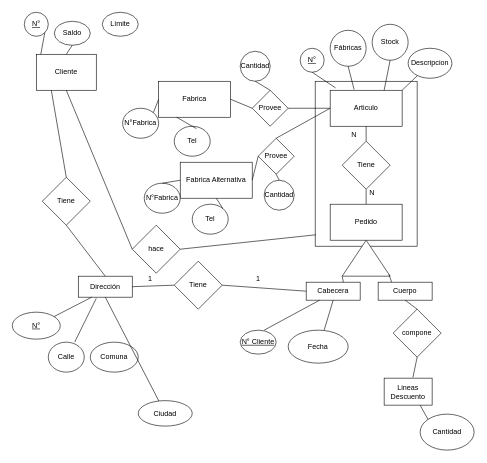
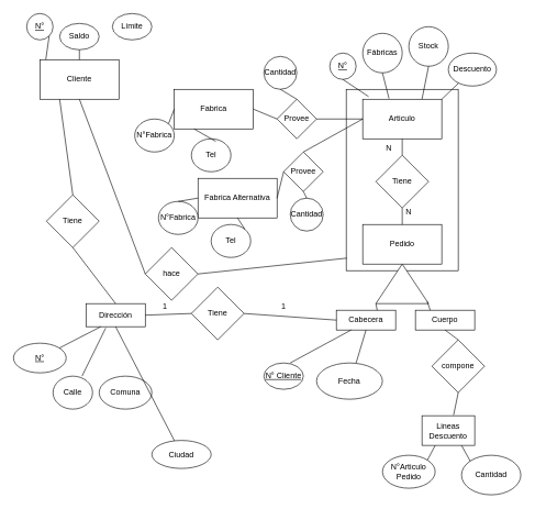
  <mxCell id="0" />
  <mxCell id="1" parent="0" />
  <mxCell id="2" value="" style="rounded=0;whiteSpace=wrap;html=1;" vertex="1" parent="1"><mxGeometry x="525" y="135" width="170" height="275" as="geometry" /></mxCell>
- <mxCell id="3" value="Cliente" style="rounded=0;whiteSpace=wrap;html=1;" vertex="1" parent="1"><mxGeometry x="60" y="90" width="100" height="60" as="geometry" /></mxCell>
+ <mxCell id="3" value="Cliente" style="rounded=0;whiteSpace=wrap;html=1;" vertex="1" parent="1"><mxGeometry x="60" y="90" width="120" height="60" as="geometry" /></mxCell>
  <mxCell id="4" value="Articulo" style="rounded=0;whiteSpace=wrap;html=1;" vertex="1" parent="1"><mxGeometry x="550" y="150" width="120" height="60" as="geometry" /></mxCell>
  <mxCell id="5" value="Tiene" style="rhombus;whiteSpace=wrap;html=1;" vertex="1" parent="1"><mxGeometry x="570" y="235" width="80" height="80" as="geometry" /></mxCell>
  <mxCell id="6" value="" style="endArrow=none;html=1;rounded=0;entryX=0.5;entryY=1;entryDx=0;entryDy=0;" edge="1" parent="1" source="5" target="4"><mxGeometry width="50" height="50" relative="1" as="geometry"><mxPoint x="360" y="270" as="sourcePoint" /><mxPoint x="410" y="220" as="targetPoint" /></mxGeometry></mxCell>
  <mxCell id="7" value="Pedido" style="rounded=0;whiteSpace=wrap;html=1;" vertex="1" parent="1"><mxGeometry x="550" y="340" width="120" height="60" as="geometry" /></mxCell>
  <mxCell id="8" value="" style="endArrow=none;html=1;rounded=0;entryX=0.5;entryY=1;entryDx=0;entryDy=0;exitX=0.5;exitY=0;exitDx=0;exitDy=0;" edge="1" parent="1" source="7" target="5"><mxGeometry width="50" height="50" relative="1" as="geometry"><mxPoint x="360" y="270" as="sourcePoint" /><mxPoint x="410" y="220" as="targetPoint" /></mxGeometry></mxCell>
  <mxCell id="9" value="N&lt;div&gt;&lt;br&gt;&lt;/div&gt;&lt;div&gt;&lt;br&gt;&lt;/div&gt;" style="text;html=1;align=center;verticalAlign=middle;whiteSpace=wrap;rounded=0;" vertex="1" parent="1"><mxGeometry x="590" y="320" width="60" height="30" as="geometry" /></mxCell>
  <mxCell id="10" value="&lt;div&gt;&lt;span style=&quot;background-color: initial;&quot;&gt;N&lt;/span&gt;&lt;br&gt;&lt;/div&gt;" style="text;html=1;align=center;verticalAlign=middle;whiteSpace=wrap;rounded=0;" vertex="1" parent="1"><mxGeometry x="560" y="210" width="60" height="30" as="geometry" /></mxCell>
  <mxCell id="11" value="&lt;u&gt;N°&lt;/u&gt;" style="ellipse;whiteSpace=wrap;html=1;aspect=fixed;" vertex="1" parent="1"><mxGeometry x="500" y="80" width="40" height="40" as="geometry" /></mxCell>
  <mxCell id="12" value="Fábricas" style="ellipse;whiteSpace=wrap;html=1;aspect=fixed;" vertex="1" parent="1"><mxGeometry x="550" width="60" height="60" as="geometry" y="50" /></mxCell>
  <mxCell id="13" value="Stock" style="ellipse;whiteSpace=wrap;html=1;aspect=fixed;" vertex="1" parent="1"><mxGeometry x="620" y="40" width="60" height="60" as="geometry" /></mxCell>
- <mxCell id="14" value="Descripcion" style="ellipse;whiteSpace=wrap;html=1;" vertex="1" parent="1"><mxGeometry x="680" y="80" width="73" height="50" as="geometry" /></mxCell>
+ <mxCell id="14" value="Descuento" style="ellipse;whiteSpace=wrap;html=1;" vertex="1" parent="1"><mxGeometry x="680" y="80" width="73" height="50" as="geometry" /></mxCell>
  <mxCell id="15" value="" style="endArrow=none;html=1;rounded=0;entryX=0.5;entryY=1;entryDx=0;entryDy=0;exitX=0.333;exitY=-0.017;exitDx=0;exitDy=0;exitPerimeter=0;" edge="1" parent="1" source="4" target="12"><mxGeometry width="50" height="50" relative="1" as="geometry"><mxPoint x="580" y="160" as="sourcePoint" /><mxPoint x="630" y="110" as="targetPoint" /></mxGeometry></mxCell>
  <mxCell id="16" value="" style="endArrow=none;html=1;rounded=0;entryX=0.5;entryY=1;entryDx=0;entryDy=0;exitX=0.075;exitY=-0.067;exitDx=0;exitDy=0;exitPerimeter=0;" edge="1" parent="1" source="4" target="11"><mxGeometry width="50" height="50" relative="1" as="geometry"><mxPoint x="360" y="270" as="sourcePoint" /><mxPoint x="410" y="220" as="targetPoint" /></mxGeometry></mxCell>
  <mxCell id="17" value="" style="endArrow=none;html=1;rounded=0;entryX=0.75;entryY=0;entryDx=0;entryDy=0;exitX=0.5;exitY=1;exitDx=0;exitDy=0;" edge="1" parent="1" source="13" target="4"><mxGeometry width="50" height="50" relative="1" as="geometry"><mxPoint x="360" y="270" as="sourcePoint" /><mxPoint x="410" y="220" as="targetPoint" /></mxGeometry></mxCell>
  <mxCell id="18" value="" style="endArrow=none;html=1;rounded=0;entryX=1;entryY=0;entryDx=0;entryDy=0;" edge="1" parent="1" source="14" target="4"><mxGeometry width="50" height="50" relative="1" as="geometry"><mxPoint x="360" y="270" as="sourcePoint" /><mxPoint x="410" y="220" as="targetPoint" /></mxGeometry></mxCell>
  <mxCell id="19" value="&lt;u&gt;N°&lt;/u&gt;" style="ellipse;whiteSpace=wrap;html=1;aspect=fixed;" vertex="1" parent="1"><mxGeometry x="40" y="20" width="40" height="40" as="geometry" /></mxCell>
  <mxCell id="20" value="Saldo" style="ellipse;whiteSpace=wrap;html=1;" vertex="1" parent="1"><mxGeometry x="90" y="35" width="60" height="40" as="geometry" /></mxCell>
  <mxCell id="21" value="Límite" style="ellipse;whiteSpace=wrap;html=1;" vertex="1" parent="1"><mxGeometry x="170" y="20" width="60" height="40" as="geometry" /></mxCell>
  <mxCell id="22" value="" style="endArrow=none;html=1;rounded=0;entryX=1;entryY=1;entryDx=0;entryDy=0;exitX=0.075;exitY=0;exitDx=0;exitDy=0;exitPerimeter=0;" edge="1" parent="1" source="3" target="19"><mxGeometry width="50" height="50" relative="1" as="geometry"><mxPoint x="360" y="270" as="sourcePoint" /><mxPoint x="410" y="220" as="targetPoint" /><Array as="points" /></mxGeometry></mxCell>
  <mxCell id="23" value="" style="endArrow=none;html=1;rounded=0;entryX=0.5;entryY=1;entryDx=0;entryDy=0;exitX=0.5;exitY=0;exitDx=0;exitDy=0;" edge="1" parent="1" source="3" target="20"><mxGeometry width="50" height="50" relative="1" as="geometry"><mxPoint x="360" y="270" as="sourcePoint" /><mxPoint x="410" y="220" as="targetPoint" /></mxGeometry></mxCell>
  <mxCell id="24" value="hace" style="rhombus;whiteSpace=wrap;html=1;" vertex="1" parent="1"><mxGeometry x="220" y="375" width="80" height="80" as="geometry" /></mxCell>
  <mxCell id="25" value="" style="endArrow=none;html=1;rounded=0;entryX=0.5;entryY=1;entryDx=0;entryDy=0;exitX=0;exitY=0.5;exitDx=0;exitDy=0;" edge="1" parent="1" source="24" target="3"><mxGeometry width="50" height="50" relative="1" as="geometry"><mxPoint x="360" y="270" as="sourcePoint" /><mxPoint x="410" y="220" as="targetPoint" /></mxGeometry></mxCell>
  <mxCell id="26" value="" style="endArrow=none;html=1;rounded=0;entryX=1;entryY=0.5;entryDx=0;entryDy=0;exitX=0.006;exitY=0.931;exitDx=0;exitDy=0;exitPerimeter=0;" edge="1" parent="1" source="2" target="24"><mxGeometry width="50" height="50" relative="1" as="geometry"><mxPoint x="470" y="390" as="sourcePoint" /><mxPoint x="410" y="220" as="targetPoint" /></mxGeometry></mxCell>
  <mxCell id="27" value="" style="triangle;whiteSpace=wrap;html=1;direction=north;" vertex="1" parent="1"><mxGeometry x="570" y="400" width="80" height="60" as="geometry" /></mxCell>
  <mxCell id="28" value="Cabecera" style="rounded=0;whiteSpace=wrap;html=1;" vertex="1" parent="1"><mxGeometry x="510" y="470" width="90" height="30" as="geometry" /></mxCell>
  <mxCell id="29" value="Cuerpo" style="rounded=0;whiteSpace=wrap;html=1;" vertex="1" parent="1"><mxGeometry x="630" y="470" width="90" height="30" as="geometry" /></mxCell>
  <mxCell id="30" value="compone" style="rhombus;whiteSpace=wrap;html=1;" vertex="1" parent="1"><mxGeometry x="655" y="515" width="80" height="80" as="geometry" /></mxCell>
  <mxCell id="31" value="Lineas Descuento" style="rounded=0;whiteSpace=wrap;html=1;" vertex="1" parent="1"><mxGeometry x="640" y="630" width="80" height="45" as="geometry" /></mxCell>
  <mxCell id="32" value="" style="endArrow=none;html=1;rounded=0;exitX=0.6;exitY=-0.022;exitDx=0;exitDy=0;exitPerimeter=0;entryX=0.5;entryY=1;entryDx=0;entryDy=0;" edge="1" parent="1" source="31" target="30"><mxGeometry width="50" height="50" relative="1" as="geometry"><mxPoint x="360" y="570" as="sourcePoint" /><mxPoint x="410" y="520" as="targetPoint" /></mxGeometry></mxCell>
  <mxCell id="33" value="" style="endArrow=none;html=1;rounded=0;entryX=0.5;entryY=0;entryDx=0;entryDy=0;exitX=0.5;exitY=1;exitDx=0;exitDy=0;" edge="1" parent="1" source="29" target="30"><mxGeometry width="50" height="50" relative="1" as="geometry"><mxPoint x="360" y="570" as="sourcePoint" /><mxPoint x="410" y="520" as="targetPoint" /></mxGeometry></mxCell>
  <mxCell id="34" value="" style="endArrow=none;html=1;rounded=0;entryX=0.5;entryY=1;entryDx=0;entryDy=0;" edge="1" parent="1" target="28"><mxGeometry width="50" height="50" relative="1" as="geometry"><mxPoint x="540" y="550" as="sourcePoint" /><mxPoint x="410" y="520" as="targetPoint" /></mxGeometry></mxCell>
  <mxCell id="35" value="" style="endArrow=none;html=1;rounded=0;entryX=0.25;entryY=1;entryDx=0;entryDy=0;" edge="1" parent="1" target="28"><mxGeometry width="50" height="50" relative="1" as="geometry"><mxPoint x="440" y="550" as="sourcePoint" /><mxPoint x="410" y="520" as="targetPoint" /></mxGeometry></mxCell>
  <mxCell id="36" value="&lt;u&gt;N° Cliente&lt;/u&gt;" style="ellipse;whiteSpace=wrap;html=1;" vertex="1" parent="1"><mxGeometry x="400" y="550" width="60" height="40" as="geometry" /></mxCell>
  <mxCell id="37" value="Fecha" style="ellipse;whiteSpace=wrap;html=1;" vertex="1" parent="1"><mxGeometry x="480" y="550" width="100" height="55" as="geometry" /></mxCell>
+ <mxCell id="38" value="N°Articulo Pedido" style="ellipse;whiteSpace=wrap;html=1;" vertex="1" parent="1"><mxGeometry x="580" y="690" width="80" height="50" as="geometry" /></mxCell>
  <mxCell id="39" value="Cantidad" style="ellipse;whiteSpace=wrap;html=1;" vertex="1" parent="1"><mxGeometry x="700" y="690" width="90" height="60" as="geometry" /></mxCell>
+ <mxCell id="40" value="" style="endArrow=none;html=1;rounded=0;entryX=0.25;entryY=1;entryDx=0;entryDy=0;exitX=1;exitY=0;exitDx=0;exitDy=0;" edge="1" parent="1" source="38" target="31"><mxGeometry width="50" height="50" relative="1" as="geometry"><mxPoint x="360" y="570" as="sourcePoint" /><mxPoint x="410" y="520" as="targetPoint" /></mxGeometry></mxCell>
  <mxCell id="41" value="" style="endArrow=none;html=1;rounded=0;entryX=0.75;entryY=1;entryDx=0;entryDy=0;exitX=0;exitY=0;exitDx=0;exitDy=0;" edge="1" parent="1" source="39" target="31"><mxGeometry width="50" height="50" relative="1" as="geometry"><mxPoint x="360" y="570" as="sourcePoint" /><mxPoint x="410" y="520" as="targetPoint" /></mxGeometry></mxCell>
  <mxCell id="42" value="Tiene" style="rhombus;whiteSpace=wrap;html=1;" vertex="1" parent="1"><mxGeometry x="290" y="435" width="80" height="80" as="geometry" /></mxCell>
  <mxCell id="43" value="" style="endArrow=none;html=1;rounded=0;entryX=0;entryY=0.5;entryDx=0;entryDy=0;exitX=1;exitY=0.5;exitDx=0;exitDy=0;" edge="1" parent="1" source="42" target="28"><mxGeometry width="50" height="50" relative="1" as="geometry"><mxPoint x="360" y="570" as="sourcePoint" /><mxPoint x="410" y="520" as="targetPoint" /></mxGeometry></mxCell>
  <mxCell id="44" value="Dirección" style="rounded=0;whiteSpace=wrap;html=1;" vertex="1" parent="1"><mxGeometry x="130" y="460" width="90" height="35" as="geometry" /></mxCell>
  <mxCell id="45" value="" style="endArrow=none;html=1;rounded=0;entryX=0;entryY=0.5;entryDx=0;entryDy=0;exitX=1;exitY=0.5;exitDx=0;exitDy=0;" edge="1" parent="1" source="44" target="42"><mxGeometry width="50" height="50" relative="1" as="geometry"><mxPoint x="360" y="570" as="sourcePoint" /><mxPoint x="410" y="520" as="targetPoint" /></mxGeometry></mxCell>
  <mxCell id="46" value="1" style="text;html=1;align=center;verticalAlign=middle;whiteSpace=wrap;rounded=0;" vertex="1" parent="1"><mxGeometry x="400" y="450" width="60" height="30" as="geometry" /></mxCell>
  <mxCell id="47" value="1" style="text;html=1;align=center;verticalAlign=middle;whiteSpace=wrap;rounded=0;" vertex="1" parent="1"><mxGeometry x="220" y="450" width="60" height="30" as="geometry" /></mxCell>
  <mxCell id="48" value="Comuna" style="ellipse;whiteSpace=wrap;html=1;" vertex="1" parent="1"><mxGeometry x="150" y="570" width="80" height="50" as="geometry" /></mxCell>
  <mxCell id="49" value="Ciudad" style="ellipse;whiteSpace=wrap;html=1;" vertex="1" parent="1"><mxGeometry x="230" y="667.5" width="90" height="42.5" as="geometry" /></mxCell>
  <mxCell id="50" value="Calle" style="ellipse;whiteSpace=wrap;html=1;" vertex="1" parent="1"><mxGeometry x="80" y="570" width="60" height="50" as="geometry" /></mxCell>
  <mxCell id="51" value="&lt;u&gt;N°&lt;/u&gt;" style="ellipse;whiteSpace=wrap;html=1;" vertex="1" parent="1"><mxGeometry x="20" y="520" width="80" height="45" as="geometry" /></mxCell>
  <mxCell id="52" value="" style="endArrow=none;html=1;rounded=0;entryX=0.25;entryY=1;entryDx=0;entryDy=0;" edge="1" parent="1" source="51" target="44"><mxGeometry width="50" height="50" relative="1" as="geometry"><mxPoint x="360" y="470" as="sourcePoint" /><mxPoint x="146" y="500" as="targetPoint" /></mxGeometry></mxCell>
  <mxCell id="53" value="" style="endArrow=none;html=1;rounded=0;entryX=0.333;entryY=1.057;entryDx=0;entryDy=0;entryPerimeter=0;exitX=0.733;exitY=0;exitDx=0;exitDy=0;exitPerimeter=0;" edge="1" parent="1" source="50" target="44"><mxGeometry width="50" height="50" relative="1" as="geometry"><mxPoint x="360" y="470" as="sourcePoint" /><mxPoint x="410" y="420" as="targetPoint" /></mxGeometry></mxCell>
  <mxCell id="54" value="" style="endArrow=none;html=1;rounded=0;entryX=0.5;entryY=1;entryDx=0;entryDy=0;" edge="1" parent="1" source="49" target="44"><mxGeometry width="50" height="50" relative="1" as="geometry"><mxPoint x="360" y="470" as="sourcePoint" /><mxPoint x="410" y="420" as="targetPoint" /></mxGeometry></mxCell>
  <mxCell id="55" value="Tiene" style="rhombus;whiteSpace=wrap;html=1;" vertex="1" parent="1"><mxGeometry x="70" y="295" width="80" height="80" as="geometry" /></mxCell>
  <mxCell id="56" value="" style="endArrow=none;html=1;rounded=0;entryX=0.25;entryY=1;entryDx=0;entryDy=0;exitX=0.5;exitY=0;exitDx=0;exitDy=0;" edge="1" parent="1" source="55" target="3"><mxGeometry width="50" height="50" relative="1" as="geometry"><mxPoint x="360" y="370" as="sourcePoint" /><mxPoint x="410" y="320" as="targetPoint" /></mxGeometry></mxCell>
  <mxCell id="57" value="" style="endArrow=none;html=1;rounded=0;entryX=0.5;entryY=1;entryDx=0;entryDy=0;exitX=0.5;exitY=0;exitDx=0;exitDy=0;" edge="1" parent="1" source="44" target="55"><mxGeometry width="50" height="50" relative="1" as="geometry"><mxPoint x="360" y="370" as="sourcePoint" /><mxPoint x="410" y="320" as="targetPoint" /></mxGeometry></mxCell>
  <mxCell id="58" value="Fabrica" style="rounded=0;whiteSpace=wrap;html=1;" vertex="1" parent="1"><mxGeometry x="264" y="135" width="120" height="60" as="geometry" /></mxCell>
  <mxCell id="59" value="Fabrica Alternativa" style="rounded=0;whiteSpace=wrap;html=1;" vertex="1" parent="1"><mxGeometry x="300" y="270" width="120" height="60" as="geometry" /></mxCell>
  <mxCell id="60" value="Provee" style="rhombus;whiteSpace=wrap;html=1;" vertex="1" parent="1"><mxGeometry x="420" y="150" width="60" height="60" as="geometry" /></mxCell>
  <mxCell id="61" value="Provee" style="rhombus;whiteSpace=wrap;html=1;" vertex="1" parent="1"><mxGeometry x="430" y="230" width="60" height="60" as="geometry" /></mxCell>
  <mxCell id="62" value="" style="endArrow=none;html=1;rounded=0;exitX=1;exitY=0.5;exitDx=0;exitDy=0;" edge="1" parent="1" source="60" target="4"><mxGeometry width="50" height="50" relative="1" as="geometry"><mxPoint x="360" y="270" as="sourcePoint" /><mxPoint x="410" y="220" as="targetPoint" /></mxGeometry></mxCell>
  <mxCell id="63" value="" style="endArrow=none;html=1;rounded=0;entryX=0;entryY=0.5;entryDx=0;entryDy=0;exitX=1;exitY=0.5;exitDx=0;exitDy=0;" edge="1" parent="1" source="58" target="60"><mxGeometry width="50" height="50" relative="1" as="geometry"><mxPoint x="360" y="270" as="sourcePoint" /><mxPoint x="410" y="220" as="targetPoint" /></mxGeometry></mxCell>
  <mxCell id="64" value="" style="endArrow=none;html=1;rounded=0;entryX=0;entryY=0.5;entryDx=0;entryDy=0;exitX=0.5;exitY=0;exitDx=0;exitDy=0;" edge="1" parent="1" source="61" target="4"><mxGeometry width="50" height="50" relative="1" as="geometry"><mxPoint x="360" y="270" as="sourcePoint" /><mxPoint x="410" y="220" as="targetPoint" /></mxGeometry></mxCell>
  <mxCell id="65" value="" style="endArrow=none;html=1;rounded=0;entryX=0;entryY=0.5;entryDx=0;entryDy=0;exitX=1;exitY=0.5;exitDx=0;exitDy=0;" edge="1" parent="1" source="59" target="61"><mxGeometry width="50" height="50" relative="1" as="geometry"><mxPoint x="360" y="270" as="sourcePoint" /><mxPoint x="410" y="220" as="targetPoint" /></mxGeometry></mxCell>
  <mxCell id="66" value="N°Fabrica" style="ellipse;whiteSpace=wrap;html=1;" vertex="1" parent="1"><mxGeometry x="204" y="180" width="60" height="50" as="geometry" /></mxCell>
  <mxCell id="67" value="Tel" style="ellipse;whiteSpace=wrap;html=1;" vertex="1" parent="1"><mxGeometry x="290" y="210" width="60" height="50" as="geometry" /></mxCell>
  <mxCell id="68" value="N°Fabrica" style="ellipse;whiteSpace=wrap;html=1;" vertex="1" parent="1"><mxGeometry x="240" y="305" width="60" height="50" as="geometry" /></mxCell>
  <mxCell id="69" value="Tel" style="ellipse;whiteSpace=wrap;html=1;" vertex="1" parent="1"><mxGeometry x="320" y="340" width="60" height="50" as="geometry" /></mxCell>
  <mxCell id="70" value="" style="endArrow=none;html=1;rounded=0;entryX=1;entryY=0;entryDx=0;entryDy=0;exitX=0.5;exitY=1;exitDx=0;exitDy=0;" edge="1" parent="1" source="59" target="69"><mxGeometry width="50" height="50" relative="1" as="geometry"><mxPoint x="340" y="270" as="sourcePoint" /><mxPoint x="390" y="220" as="targetPoint" /></mxGeometry></mxCell>
  <mxCell id="71" value="" style="endArrow=none;html=1;rounded=0;entryX=0.5;entryY=0;entryDx=0;entryDy=0;exitX=0;exitY=0.5;exitDx=0;exitDy=0;" edge="1" parent="1" source="59" target="68"><mxGeometry width="50" height="50" relative="1" as="geometry"><mxPoint x="340" y="270" as="sourcePoint" /><mxPoint x="390" y="220" as="targetPoint" /></mxGeometry></mxCell>
  <mxCell id="72" value="" style="endArrow=none;html=1;rounded=0;exitX=0.617;exitY=0.08;exitDx=0;exitDy=0;exitPerimeter=0;entryX=0.25;entryY=1;entryDx=0;entryDy=0;" edge="1" parent="1" source="67" target="58"><mxGeometry width="50" height="50" relative="1" as="geometry"><mxPoint x="340" y="270" as="sourcePoint" /><mxPoint x="310" y="200" as="targetPoint" /></mxGeometry></mxCell>
  <mxCell id="73" value="" style="endArrow=none;html=1;rounded=0;entryX=0;entryY=0.5;entryDx=0;entryDy=0;exitX=1;exitY=0;exitDx=0;exitDy=0;" edge="1" parent="1" source="66" target="58"><mxGeometry width="50" height="50" relative="1" as="geometry"><mxPoint x="340" y="270" as="sourcePoint" /><mxPoint x="260" y="160" as="targetPoint" /></mxGeometry></mxCell>
  <mxCell id="74" value="Cantidad" style="ellipse;whiteSpace=wrap;html=1;aspect=fixed;" vertex="1" parent="1"><mxGeometry x="400" y="85" width="50" height="50" as="geometry" /></mxCell>
  <mxCell id="75" value="Cantidad" style="ellipse;whiteSpace=wrap;html=1;aspect=fixed;" vertex="1" parent="1"><mxGeometry x="440" y="300" width="50" height="50" as="geometry" /></mxCell>
  <mxCell id="76" value="" style="endArrow=none;html=1;rounded=0;entryX=0.5;entryY=0;entryDx=0;entryDy=0;exitX=0.5;exitY=1;exitDx=0;exitDy=0;" edge="1" parent="1" source="61" target="75"><mxGeometry width="50" height="50" relative="1" as="geometry"><mxPoint x="340" y="270" as="sourcePoint" /><mxPoint x="390" y="220" as="targetPoint" /></mxGeometry></mxCell>
  <mxCell id="77" value="" style="endArrow=none;html=1;rounded=0;entryX=0.5;entryY=1;entryDx=0;entryDy=0;exitX=0.5;exitY=0;exitDx=0;exitDy=0;" edge="1" parent="1" source="60" target="74"><mxGeometry width="50" height="50" relative="1" as="geometry"><mxPoint x="340" y="270" as="sourcePoint" /><mxPoint x="390" y="220" as="targetPoint" /></mxGeometry></mxCell>
  <mxCell id="78" value="" style="endArrow=none;html=1;rounded=0;entryX=0.05;entryY=0.975;entryDx=0;entryDy=0;entryPerimeter=0;exitX=0.25;exitY=0;exitDx=0;exitDy=0;" edge="1" parent="1" source="29" target="27"><mxGeometry width="50" height="50" relative="1" as="geometry"><mxPoint x="340" y="570" as="sourcePoint" /><mxPoint x="390" y="520" as="targetPoint" /></mxGeometry></mxCell>
  <mxCell id="79" value="" style="endArrow=none;html=1;rounded=0;entryX=0;entryY=0;entryDx=0;entryDy=0;exitX=0.689;exitY=0;exitDx=0;exitDy=0;exitPerimeter=0;entryPerimeter=0;" edge="1" parent="1" source="28" target="27"><mxGeometry width="50" height="50" relative="1" as="geometry"><mxPoint x="340" y="570" as="sourcePoint" /><mxPoint x="390" y="520" as="targetPoint" /></mxGeometry></mxCell>
